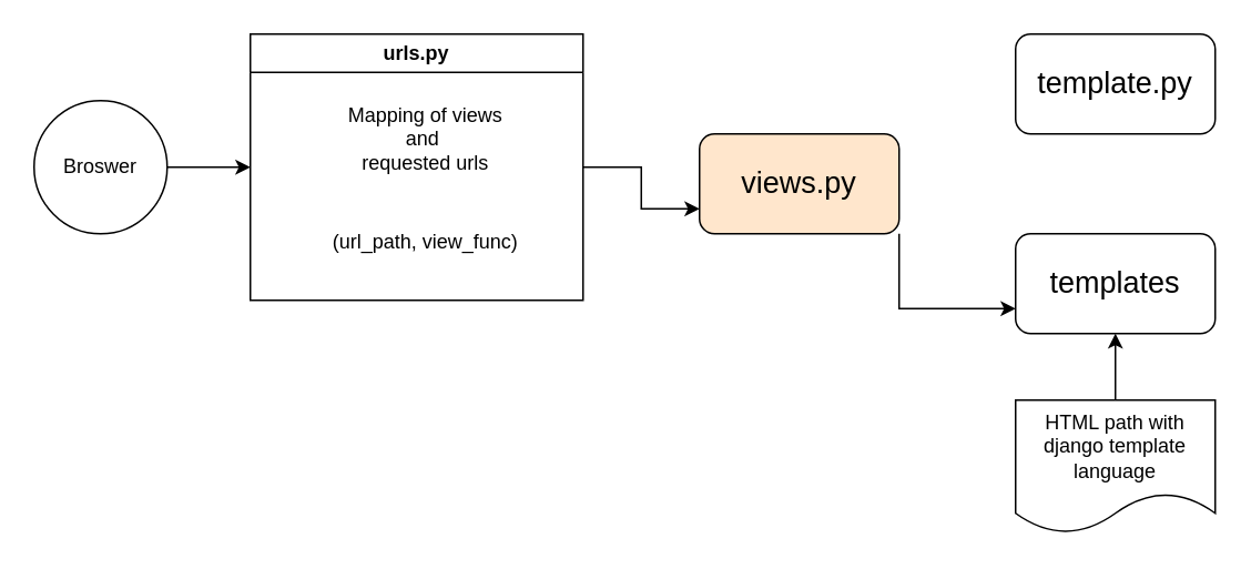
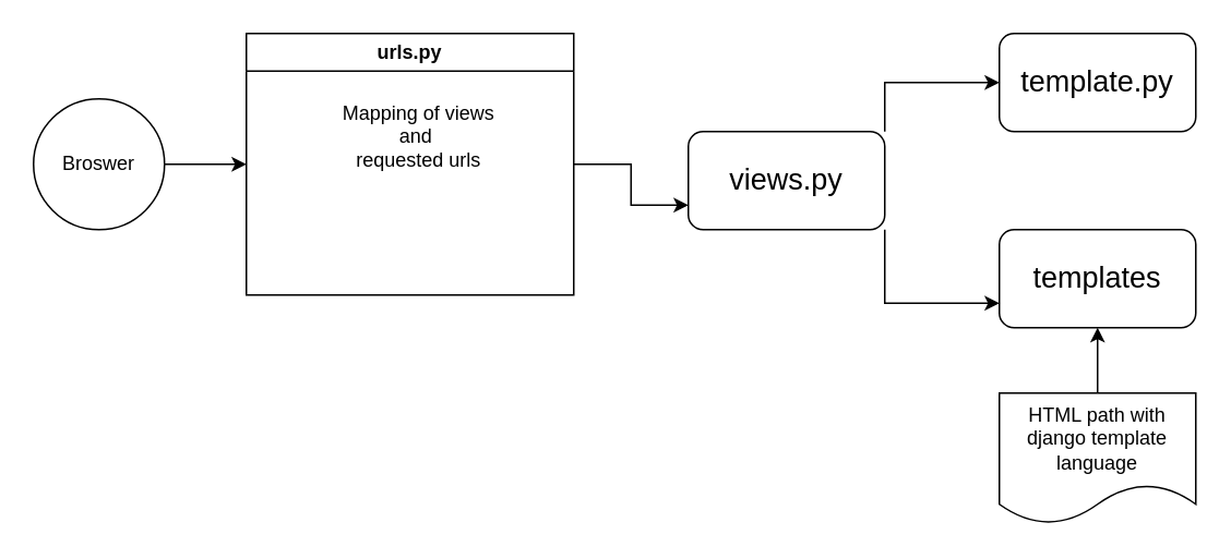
  <mxCell id="0" />
  <mxCell id="1" parent="0" />
+ <mxCell id="2" style="edgeStyle=orthogonalEdgeStyle;rounded=0;orthogonalLoop=1;jettySize=auto;html=1;exitX=1;exitY=0;exitDx=0;exitDy=0;entryX=0;entryY=0.5;entryDx=0;entryDy=0;" edge="1" parent="1" source="4" target="5"><mxGeometry relative="1" as="geometry" /></mxCell>
  <mxCell id="3" style="edgeStyle=orthogonalEdgeStyle;rounded=0;orthogonalLoop=1;jettySize=auto;html=1;exitX=1;exitY=1;exitDx=0;exitDy=0;entryX=0;entryY=0.75;entryDx=0;entryDy=0;" edge="1" parent="1" source="4" target="6"><mxGeometry relative="1" as="geometry" /></mxCell>
- <mxCell id="4" value="&lt;font style=&quot;font-size: 18px;&quot;&gt;views.py&lt;/font&gt;" style="rounded=1;whiteSpace=wrap;html=1;fillColor=#ffe6cc;" vertex="1" parent="1"><mxGeometry x="420" y="80" width="120" height="60" as="geometry" /></mxCell>
+ <mxCell id="4" value="&lt;font style=&quot;font-size: 18px;&quot;&gt;views.py&lt;/font&gt;" style="rounded=1;whiteSpace=wrap;html=1;" vertex="1" parent="1"><mxGeometry x="420" y="80" width="120" height="60" as="geometry" /></mxCell>
  <mxCell id="5" value="&lt;font style=&quot;font-size: 18px;&quot;&gt;template.py&lt;/font&gt;" style="rounded=1;whiteSpace=wrap;html=1;" vertex="1" parent="1"><mxGeometry x="610" y="20" width="120" height="60" as="geometry" /></mxCell>
  <mxCell id="6" value="&lt;font style=&quot;font-size: 18px;&quot;&gt;templates&lt;/font&gt;" style="rounded=1;whiteSpace=wrap;html=1;" vertex="1" parent="1"><mxGeometry x="610" y="140" width="120" height="60" as="geometry" /></mxCell>
  <mxCell id="7" style="edgeStyle=orthogonalEdgeStyle;rounded=0;orthogonalLoop=1;jettySize=auto;html=1;exitX=1;exitY=0.5;exitDx=0;exitDy=0;entryX=0;entryY=0.75;entryDx=0;entryDy=0;" edge="1" parent="1" source="8" target="4"><mxGeometry relative="1" as="geometry" /></mxCell>
  <mxCell id="8" value="urls.py" style="swimlane;whiteSpace=wrap;html=1;" vertex="1" parent="1"><mxGeometry x="150" y="20" width="200" height="160" as="geometry" /></mxCell>
  <mxCell id="9" value="Mapping of views&lt;br&gt;and&amp;nbsp;&lt;br&gt;requested urls" style="text;html=1;align=center;verticalAlign=middle;resizable=0;points=[];autosize=1;strokeColor=none;fillColor=none;" vertex="1" parent="8"><mxGeometry x="45" y="33" width="120" height="60" as="geometry" /></mxCell>
- <mxCell id="10" value="(url_path, view_func)" style="text;html=1;align=center;verticalAlign=middle;resizable=0;points=[];autosize=1;strokeColor=none;fillColor=none;" vertex="1" parent="8"><mxGeometry x="40" y="110" width="130" height="30" as="geometry" /></mxCell>
  <mxCell id="11" style="edgeStyle=orthogonalEdgeStyle;rounded=0;orthogonalLoop=1;jettySize=auto;html=1;exitX=1;exitY=0.5;exitDx=0;exitDy=0;entryX=0;entryY=0.5;entryDx=0;entryDy=0;" edge="1" parent="1" source="12" target="8"><mxGeometry relative="1" as="geometry" /></mxCell>
  <mxCell id="12" value="Broswer" style="ellipse;whiteSpace=wrap;html=1;aspect=fixed;" vertex="1" parent="1"><mxGeometry x="20" y="60" width="80" height="80" as="geometry" /></mxCell>
  <mxCell id="13" style="edgeStyle=orthogonalEdgeStyle;rounded=0;orthogonalLoop=1;jettySize=auto;html=1;exitX=0.5;exitY=0;exitDx=0;exitDy=0;entryX=0.5;entryY=1;entryDx=0;entryDy=0;" edge="1" parent="1" source="14" target="6"><mxGeometry relative="1" as="geometry" /></mxCell>
  <mxCell id="14" value="HTML path with django template language" style="shape=document;whiteSpace=wrap;html=1;boundedLbl=1;" vertex="1" parent="1"><mxGeometry x="610" y="240" width="120" height="80" as="geometry" /></mxCell>
